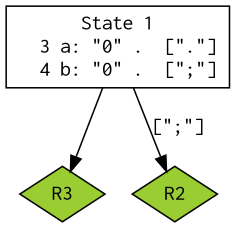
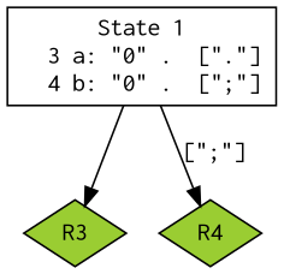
  digraph {
    node [fontname=courier shape=diamond fillcolor=yellowgreen style=filled]
    edge [fontname=courier style=solid]
    n1 [label="State 1\n  3 a: \"0\" .  [\".\"]\l  4 b: \"0\" .  [\";\"]\l" shape=box fillcolor="" style=""]
    n2 [label=R3]
-   n3 [label=R2]
+   n3 [label=R4]
    n1 -> n2
    n1 -> n3 [label="[\";\"]"]
  }
